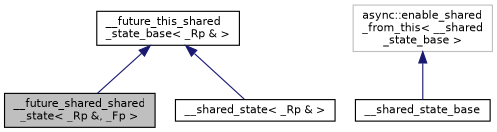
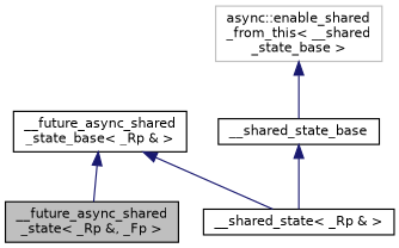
  digraph {
    node [color=black fillcolor=white fontname=Helvetica fontsize=10 shape=record style=filled]
    edge [color=midnightblue dir=back fontname=Helvetica fontsize=10 labelfontname=Helvetica labelfontsize=10 style=solid]
-   n1 [fillcolor=grey75 fontcolor=black height=0.2 label="__future_shared_shared\l_state\< _Rp &, _Fp \>" width=0.4]
-   n2 [height=0.2 label="__future_this_shared\l_state_base\< _Rp & \>" width=0.4]
+   n1 [fillcolor=grey75 fontcolor=black height=0.2 label="__future_async_shared\l_state\< _Rp &, _Fp \>" width=0.4]
+   n2 [height=0.2 label="__future_async_shared\l_state_base\< _Rp & \>" width=0.4]
    n3 [height=0.2 label="__shared_state\< _Rp & \>" width=0.4]
    n4 [height=0.2 label=__shared_state_base width=0.4]
    n5 [color=grey75 height=0.2 label="async::enable_shared\l_from_this\< __shared\l_state_base \>" width=0.4]
    n2 -> n1
    n2 -> n3
+   n4 -> n3
    n5 -> n4
  }
